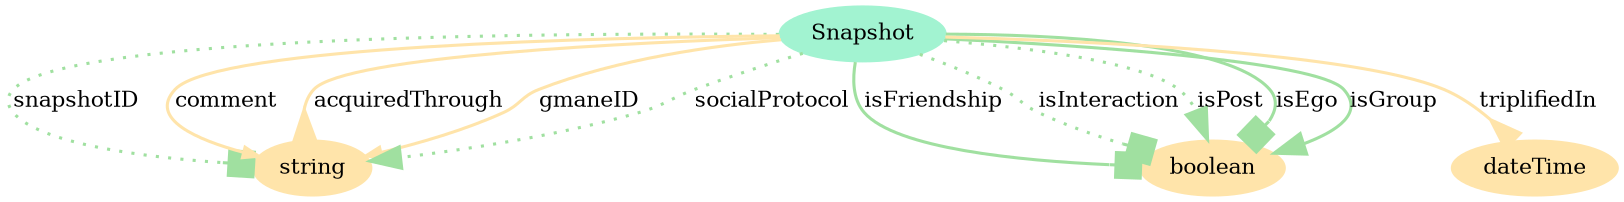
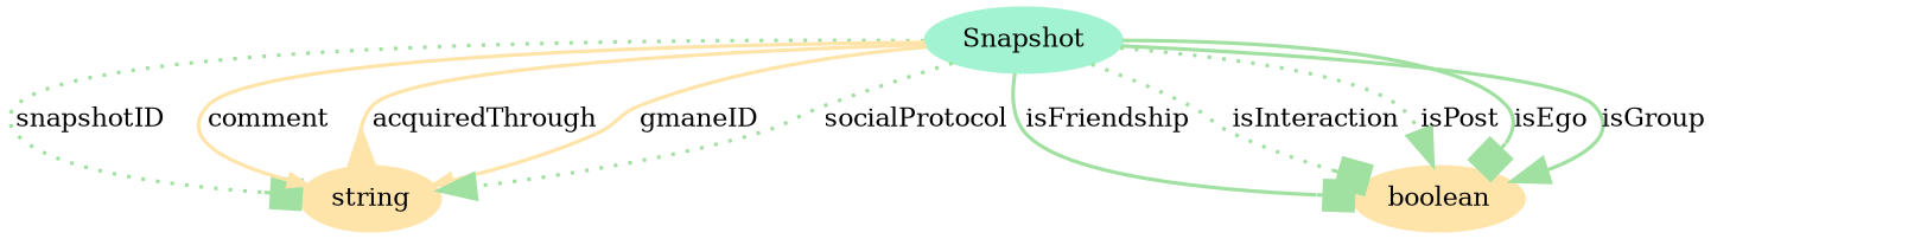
  digraph {
    node [color="#FFE4AA" style=filled]
    edge [arrowhead=box arrowsize=2.0 color="#A0E0A0" penwidth=2]
    Snapshot [color="#A2F3D1"]
    n2 [label=string]
    n3 [label=boolean]
-   n4 [label=dateTime]
    Snapshot -> n2 [label=snapshotID style=dotted]
    Snapshot -> n2 [color="#FFE4AA" label=comment arrowhead="" arrowsize=""]
    Snapshot -> n2 [arrowhead=inv color="#FFE4AA" label=acquiredThrough]
    Snapshot -> n2 [color="#FFE4AA" label=gmaneID arrowhead="" arrowsize=""]
    Snapshot -> n2 [arrowhead=normal label=socialProtocol style=dotted]
    Snapshot -> n3 [label=isFriendship style=bold]
    Snapshot -> n3 [label=isInteraction style=dotted]
    Snapshot -> n3 [arrowhead=normal label=isPost style=dotted]
    Snapshot -> n3 [label=isEgo style=bold]
    Snapshot -> n3 [arrowhead=normal label=isGroup style=bold]
-   Snapshot -> n4 [arrowhead=inv color="#FFE4AA" label=triplifiedIn]
  }
